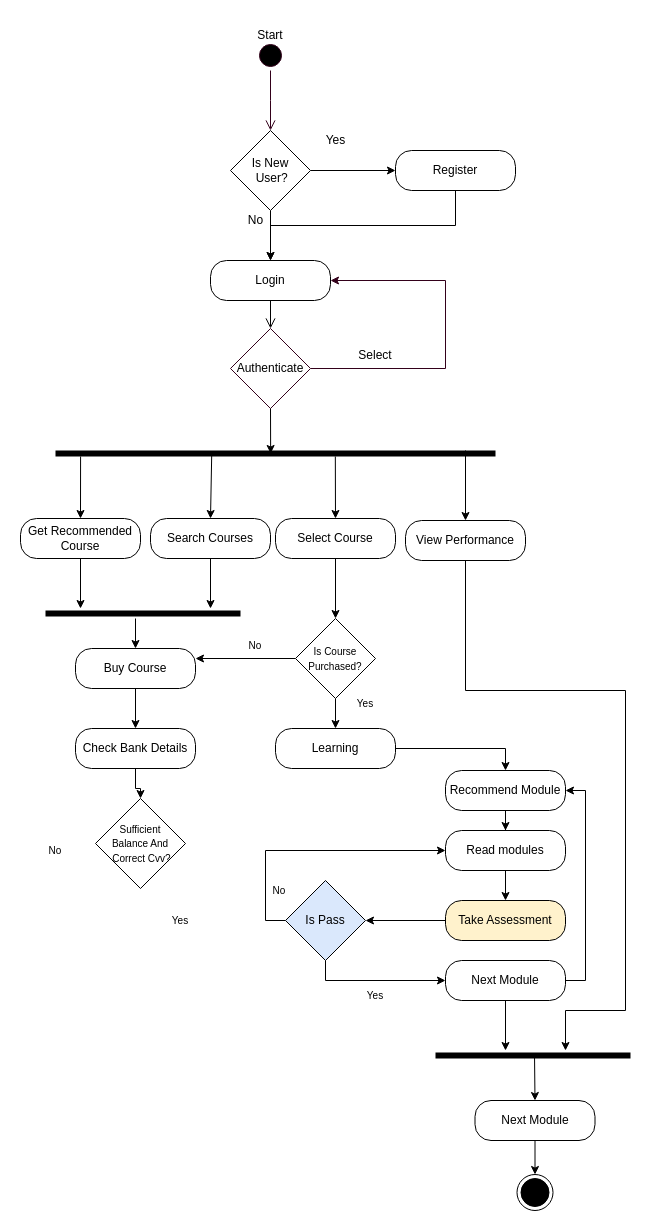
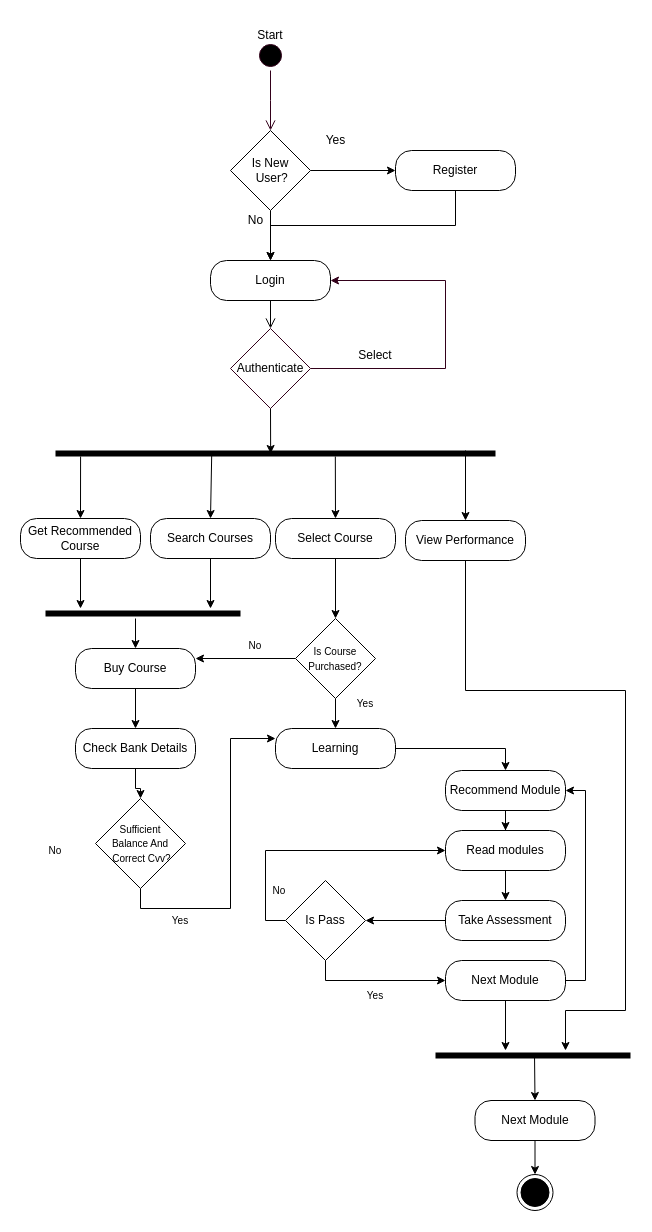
  <mxCell id="0" />
  <mxCell id="1" parent="0" />
  <mxCell id="2" value="" style="ellipse;html=1;shape=startState;fillColor=#000000;strokeColor=#33001A;" vertex="1" parent="1"><mxGeometry x="255" y="40" width="30" height="30" as="geometry" /></mxCell>
  <mxCell id="3" value="" style="edgeStyle=orthogonalEdgeStyle;html=1;verticalAlign=bottom;endArrow=open;endSize=8;strokeColor=#33001A;rounded=0;" edge="1" parent="1" source="2"><mxGeometry relative="1" as="geometry"><mxPoint x="270" y="130" as="targetPoint" /></mxGeometry></mxCell>
  <mxCell id="4" value="Start" style="text;html=1;strokeColor=none;fillColor=none;align=center;verticalAlign=middle;whiteSpace=wrap;rounded=0;fontFamily=Helvetica;fontSize=12;fontColor=#000000;" vertex="1" parent="1"><mxGeometry x="240" y="20" width="60" height="30" as="geometry" /></mxCell>
  <mxCell id="5" style="edgeStyle=orthogonalEdgeStyle;rounded=0;orthogonalLoop=1;jettySize=auto;html=1;exitX=1;exitY=0.5;exitDx=0;exitDy=0;" edge="1" parent="1" source="7" target="16"><mxGeometry relative="1" as="geometry" /></mxCell>
  <mxCell id="6" style="edgeStyle=orthogonalEdgeStyle;rounded=0;orthogonalLoop=1;jettySize=auto;html=1;exitX=0.5;exitY=1;exitDx=0;exitDy=0;entryX=0.5;entryY=0;entryDx=0;entryDy=0;" edge="1" parent="1" source="7" target="10"><mxGeometry relative="1" as="geometry" /></mxCell>
  <mxCell id="7" value="Is New&lt;br&gt;&amp;nbsp;User?" style="rhombus;whiteSpace=wrap;html=1;" vertex="1" parent="1"><mxGeometry x="230" y="130" width="80" height="80" as="geometry" /></mxCell>
  <mxCell id="8" style="edgeStyle=orthogonalEdgeStyle;rounded=0;orthogonalLoop=1;jettySize=auto;html=1;exitX=1;exitY=0.5;exitDx=0;exitDy=0;entryX=1;entryY=0.5;entryDx=0;entryDy=0;strokeColor=#33001A;" edge="1" parent="1" source="9" target="10"><mxGeometry relative="1" as="geometry"><mxPoint x="330" y="320" as="targetPoint" /><Array as="points"><mxPoint x="445" y="368" /><mxPoint x="445" y="280" /></Array></mxGeometry></mxCell>
  <mxCell id="9" value="" style="rhombus;whiteSpace=wrap;html=1;strokeColor=#33001A;rounded=0;" vertex="1" parent="1"><mxGeometry x="230" y="328" width="80" height="80" as="geometry" /></mxCell>
  <mxCell id="10" value="Login" style="rounded=1;whiteSpace=wrap;html=1;arcSize=40;fontColor=#000000;fillColor=#FFFFFF;strokeColor=#000000;" vertex="1" parent="1"><mxGeometry x="210" y="260" width="120" height="40" as="geometry" /></mxCell>
  <mxCell id="11" value="" style="edgeStyle=orthogonalEdgeStyle;html=1;verticalAlign=bottom;endArrow=open;endSize=8;strokeColor=#000000;rounded=0;entryX=0.5;entryY=0;entryDx=0;entryDy=0;" edge="1" parent="1" source="10" target="9"><mxGeometry relative="1" as="geometry"><mxPoint x="65" y="370" as="targetPoint" /></mxGeometry></mxCell>
  <mxCell id="12" value="Authenticate" style="text;html=1;strokeColor=none;fillColor=none;align=center;verticalAlign=middle;whiteSpace=wrap;rounded=0;fontFamily=Helvetica;fontSize=12;fontColor=#000000;" vertex="1" parent="1"><mxGeometry x="240" y="353" width="60" height="30" as="geometry" /></mxCell>
  <mxCell id="13" value="Select" style="text;html=1;strokeColor=none;fillColor=none;align=center;verticalAlign=middle;whiteSpace=wrap;rounded=0;fontFamily=Helvetica;fontSize=12;fontColor=#000000;" vertex="1" parent="1"><mxGeometry x="345" y="340" width="60" height="30" as="geometry" /></mxCell>
  <mxCell id="14" value="Valid" style="text;html=1;strokeColor=none;fillColor=none;align=center;verticalAlign=middle;whiteSpace=wrap;rounded=0;fontFamily=Helvetica;fontSize=12;fontColor=#000000;" vertex="1" parent="1"><mxGeometry x="275" y="520" width="60" height="30" as="geometry" /></mxCell>
  <mxCell id="15" style="edgeStyle=orthogonalEdgeStyle;rounded=0;orthogonalLoop=1;jettySize=auto;html=1;exitX=0.5;exitY=1;exitDx=0;exitDy=0;entryX=0.5;entryY=0;entryDx=0;entryDy=0;" edge="1" parent="1" source="16" target="10"><mxGeometry relative="1" as="geometry" /></mxCell>
  <mxCell id="16" value="Register" style="rounded=1;whiteSpace=wrap;html=1;arcSize=40;fontColor=#000000;fillColor=#FFFFFF;strokeColor=#000000;" vertex="1" parent="1"><mxGeometry x="395" y="150" width="120" height="40" as="geometry" /></mxCell>
  <mxCell id="17" value="Yes" style="text;html=1;align=center;verticalAlign=middle;resizable=0;points=[];autosize=1;strokeColor=none;fillColor=none;" vertex="1" parent="1"><mxGeometry x="315" y="130" width="40" height="20" as="geometry" /></mxCell>
  <mxCell id="18" value="No" style="text;html=1;align=center;verticalAlign=middle;resizable=0;points=[];autosize=1;strokeColor=none;fillColor=none;" vertex="1" parent="1"><mxGeometry x="240" y="210" width="30" height="20" as="geometry" /></mxCell>
  <mxCell id="19" value="" style="shape=line;html=1;strokeWidth=6;strokeColor=#000000;" vertex="1" parent="1"><mxGeometry x="55" y="448" width="440" height="10" as="geometry" /></mxCell>
  <mxCell id="20" value="Get Recommended Course" style="rounded=1;whiteSpace=wrap;html=1;arcSize=40;fontColor=#000000;fillColor=#FFFFFF;strokeColor=#000000;" vertex="1" parent="1"><mxGeometry x="20" y="518" width="120" height="40" as="geometry" /></mxCell>
  <mxCell id="21" value="" style="endArrow=classic;html=1;rounded=0;exitX=0.057;exitY=0.8;exitDx=0;exitDy=0;exitPerimeter=0;entryX=0.5;entryY=0;entryDx=0;entryDy=0;" edge="1" parent="1" source="19" target="20"><mxGeometry width="50" height="50" relative="1" as="geometry"><mxPoint x="285" y="408" as="sourcePoint" /><mxPoint x="335" y="358" as="targetPoint" /></mxGeometry></mxCell>
  <mxCell id="22" value="" style="endArrow=classic;html=1;rounded=0;entryX=0.5;entryY=0;entryDx=0;entryDy=0;exitX=0.355;exitY=0.7;exitDx=0;exitDy=0;exitPerimeter=0;" edge="1" parent="1" source="19" target="23"><mxGeometry width="50" height="50" relative="1" as="geometry"><mxPoint x="205" y="458" as="sourcePoint" /><mxPoint x="335" y="518" as="targetPoint" /></mxGeometry></mxCell>
  <mxCell id="23" value="Search Courses" style="rounded=1;whiteSpace=wrap;html=1;arcSize=40;fontColor=#000000;fillColor=#FFFFFF;strokeColor=#000000;" vertex="1" parent="1"><mxGeometry x="150" y="518" width="120" height="40" as="geometry" /></mxCell>
  <mxCell id="24" value="" style="endArrow=classic;html=1;rounded=0;exitX=0.5;exitY=1;exitDx=0;exitDy=0;" edge="1" parent="1" source="20"><mxGeometry width="50" height="50" relative="1" as="geometry"><mxPoint x="285" y="778" as="sourcePoint" /><mxPoint x="80" y="608" as="targetPoint" /></mxGeometry></mxCell>
  <mxCell id="25" value="" style="endArrow=classic;html=1;rounded=0;exitX=0.5;exitY=1;exitDx=0;exitDy=0;" edge="1" parent="1" source="23"><mxGeometry width="50" height="50" relative="1" as="geometry"><mxPoint x="285" y="778" as="sourcePoint" /><mxPoint x="210" y="608" as="targetPoint" /></mxGeometry></mxCell>
  <mxCell id="26" value="" style="shape=line;html=1;strokeWidth=6;strokeColor=#000000;" vertex="1" parent="1"><mxGeometry x="45" y="608" width="195" height="10" as="geometry" /></mxCell>
  <mxCell id="27" value="Buy Course" style="rounded=1;whiteSpace=wrap;html=1;arcSize=40;fontColor=#000000;fillColor=#FFFFFF;strokeColor=#000000;" vertex="1" parent="1"><mxGeometry x="75" y="648" width="120" height="40" as="geometry" /></mxCell>
  <mxCell id="28" value="" style="endArrow=classic;html=1;rounded=0;entryX=0.5;entryY=0;entryDx=0;entryDy=0;" edge="1" parent="1" target="27"><mxGeometry width="50" height="50" relative="1" as="geometry"><mxPoint x="135" y="618" as="sourcePoint" /><mxPoint x="335" y="728" as="targetPoint" /></mxGeometry></mxCell>
  <mxCell id="29" value="" style="edgeStyle=orthogonalEdgeStyle;rounded=0;orthogonalLoop=1;jettySize=auto;html=1;" edge="1" parent="1" source="30" target="33"><mxGeometry relative="1" as="geometry" /></mxCell>
  <mxCell id="30" value="Check Bank Details" style="rounded=1;whiteSpace=wrap;html=1;arcSize=40;fontColor=#000000;fillColor=#FFFFFF;strokeColor=#000000;" vertex="1" parent="1"><mxGeometry x="75" y="728" width="120" height="40" as="geometry" /></mxCell>
  <mxCell id="31" value="" style="endArrow=classic;html=1;rounded=0;exitX=0.5;exitY=1;exitDx=0;exitDy=0;entryX=0.5;entryY=0;entryDx=0;entryDy=0;" edge="1" parent="1" source="27" target="30"><mxGeometry width="50" height="50" relative="1" as="geometry"><mxPoint x="285" y="778" as="sourcePoint" /><mxPoint x="335" y="728" as="targetPoint" /></mxGeometry></mxCell>
+ <mxCell id="32" style="edgeStyle=orthogonalEdgeStyle;rounded=0;orthogonalLoop=1;jettySize=auto;html=1;exitX=0.5;exitY=1;exitDx=0;exitDy=0;entryX=0;entryY=0.25;entryDx=0;entryDy=0;" edge="1" parent="1" source="33" target="34"><mxGeometry relative="1" as="geometry"><mxPoint x="215" y="898" as="targetPoint" /></mxGeometry></mxCell>
  <mxCell id="33" value="&lt;font style=&quot;font-size: 10px&quot;&gt;Sufficient &lt;br&gt;Balance And&lt;br&gt;&amp;nbsp;Correct Cvv?&lt;/font&gt;" style="rhombus;whiteSpace=wrap;html=1;fillColor=#FFFFFF;strokeColor=#000000;fontColor=#000000;rounded=0;arcSize=40;" vertex="1" parent="1"><mxGeometry x="95" y="798" width="90" height="90" as="geometry" /></mxCell>
  <mxCell id="34" value="Learning" style="rounded=1;whiteSpace=wrap;html=1;arcSize=40;fontColor=#000000;fillColor=#FFFFFF;strokeColor=#000000;" vertex="1" parent="1"><mxGeometry x="275" y="728" width="120" height="40" as="geometry" /></mxCell>
  <mxCell id="35" value="" style="edgeStyle=orthogonalEdgeStyle;rounded=0;orthogonalLoop=1;jettySize=auto;html=1;fontSize=10;" edge="1" parent="1" source="36" target="40"><mxGeometry relative="1" as="geometry" /></mxCell>
  <mxCell id="36" value="Select Course" style="rounded=1;whiteSpace=wrap;html=1;arcSize=40;fontColor=#000000;fillColor=#FFFFFF;strokeColor=#000000;" vertex="1" parent="1"><mxGeometry x="275" y="518" width="120" height="40" as="geometry" /></mxCell>
  <mxCell id="37" value="" style="endArrow=classic;html=1;rounded=0;fontSize=10;exitX=0.636;exitY=0.8;exitDx=0;exitDy=0;exitPerimeter=0;" edge="1" parent="1" source="19"><mxGeometry width="50" height="50" relative="1" as="geometry"><mxPoint x="285" y="708" as="sourcePoint" /><mxPoint x="335" y="518" as="targetPoint" /></mxGeometry></mxCell>
  <mxCell id="38" style="edgeStyle=orthogonalEdgeStyle;rounded=0;orthogonalLoop=1;jettySize=auto;html=1;exitX=0;exitY=0.5;exitDx=0;exitDy=0;entryX=1;entryY=0.25;entryDx=0;entryDy=0;fontSize=10;" edge="1" parent="1" source="40" target="27"><mxGeometry relative="1" as="geometry" /></mxCell>
  <mxCell id="39" style="edgeStyle=orthogonalEdgeStyle;rounded=0;orthogonalLoop=1;jettySize=auto;html=1;exitX=0.5;exitY=1;exitDx=0;exitDy=0;fontSize=10;" edge="1" parent="1" source="40" target="34"><mxGeometry relative="1" as="geometry" /></mxCell>
  <mxCell id="40" value="&lt;font style=&quot;font-size: 10px&quot;&gt;Is Course Purchased?&lt;/font&gt;" style="rhombus;whiteSpace=wrap;html=1;fillColor=#FFFFFF;strokeColor=#000000;fontColor=#000000;rounded=0;arcSize=40;" vertex="1" parent="1"><mxGeometry x="295" y="618" width="80" height="80" as="geometry" /></mxCell>
  <mxCell id="41" value="" style="edgeStyle=orthogonalEdgeStyle;rounded=0;orthogonalLoop=1;jettySize=auto;html=1;fontSize=10;" edge="1" parent="1" source="42" target="44"><mxGeometry relative="1" as="geometry" /></mxCell>
  <mxCell id="42" value="Recommend Module" style="rounded=1;whiteSpace=wrap;html=1;arcSize=40;fontColor=#000000;fillColor=#FFFFFF;strokeColor=#000000;" vertex="1" parent="1"><mxGeometry x="445" y="770" width="120" height="40" as="geometry" /></mxCell>
  <mxCell id="43" value="" style="edgeStyle=orthogonalEdgeStyle;rounded=0;orthogonalLoop=1;jettySize=auto;html=1;fontSize=10;" edge="1" parent="1" source="44" target="46"><mxGeometry relative="1" as="geometry" /></mxCell>
  <mxCell id="44" value="Read modules" style="rounded=1;whiteSpace=wrap;html=1;arcSize=40;fontColor=#000000;fillColor=#FFFFFF;strokeColor=#000000;" vertex="1" parent="1"><mxGeometry x="445" y="830" width="120" height="40" as="geometry" /></mxCell>
  <mxCell id="45" value="" style="edgeStyle=orthogonalEdgeStyle;rounded=0;orthogonalLoop=1;jettySize=auto;html=1;fontSize=10;" edge="1" parent="1" source="46" target="50"><mxGeometry relative="1" as="geometry" /></mxCell>
- <mxCell id="46" value="Take Assessment" style="rounded=1;whiteSpace=wrap;html=1;arcSize=40;fontColor=#000000;fillColor=#fff2cc;strokeColor=#000000;" vertex="1" parent="1"><mxGeometry x="445" y="900" width="120" height="40" as="geometry" /></mxCell>
+ <mxCell id="46" value="Take Assessment" style="rounded=1;whiteSpace=wrap;html=1;arcSize=40;fontColor=#000000;fillColor=#FFFFFF;strokeColor=#000000;" vertex="1" parent="1"><mxGeometry x="445" y="900" width="120" height="40" as="geometry" /></mxCell>
  <mxCell id="47" value="" style="endArrow=classic;html=1;rounded=0;fontSize=10;exitX=1;exitY=0.5;exitDx=0;exitDy=0;entryX=0.5;entryY=0;entryDx=0;entryDy=0;" edge="1" parent="1" source="34" target="42"><mxGeometry width="50" height="50" relative="1" as="geometry"><mxPoint x="285" y="1018" as="sourcePoint" /><mxPoint x="335" y="798" as="targetPoint" /><Array as="points"><mxPoint x="505" y="748" /></Array></mxGeometry></mxCell>
  <mxCell id="48" value="" style="endArrow=classic;html=1;rounded=0;fontSize=10;exitX=0.5;exitY=1;exitDx=0;exitDy=0;entryX=0.489;entryY=0.5;entryDx=0;entryDy=0;entryPerimeter=0;" edge="1" parent="1" source="9" target="19"><mxGeometry width="50" height="50" relative="1" as="geometry"><mxPoint x="285" y="470" as="sourcePoint" /><mxPoint x="335" y="420" as="targetPoint" /></mxGeometry></mxCell>
  <mxCell id="49" style="edgeStyle=orthogonalEdgeStyle;rounded=0;orthogonalLoop=1;jettySize=auto;html=1;exitX=0;exitY=0.5;exitDx=0;exitDy=0;entryX=0;entryY=0.5;entryDx=0;entryDy=0;fontSize=10;" edge="1" parent="1" source="50" target="44"><mxGeometry relative="1" as="geometry" /></mxCell>
- <mxCell id="50" value="Is Pass" style="rhombus;whiteSpace=wrap;html=1;fillColor=#dae8fc;strokeColor=#000000;fontColor=#000000;rounded=0;arcSize=40;" vertex="1" parent="1"><mxGeometry x="285" y="880" width="80" height="80" as="geometry" /></mxCell>
+ <mxCell id="50" value="Is Pass" style="rhombus;whiteSpace=wrap;html=1;fillColor=#FFFFFF;strokeColor=#000000;fontColor=#000000;rounded=0;arcSize=40;" vertex="1" parent="1"><mxGeometry x="285" y="880" width="80" height="80" as="geometry" /></mxCell>
  <mxCell id="51" style="edgeStyle=orthogonalEdgeStyle;rounded=0;orthogonalLoop=1;jettySize=auto;html=1;exitX=1;exitY=0.5;exitDx=0;exitDy=0;entryX=1;entryY=0.5;entryDx=0;entryDy=0;fontSize=10;" edge="1" parent="1" source="52" target="42"><mxGeometry relative="1" as="geometry"><Array as="points"><mxPoint x="585" y="980" /><mxPoint x="585" y="790" /></Array></mxGeometry></mxCell>
  <mxCell id="52" value="Next Module" style="rounded=1;whiteSpace=wrap;html=1;arcSize=40;fontColor=#000000;fillColor=#FFFFFF;strokeColor=#000000;" vertex="1" parent="1"><mxGeometry x="445" y="960" width="120" height="40" as="geometry" /></mxCell>
  <mxCell id="53" value="" style="endArrow=classic;html=1;rounded=0;fontSize=10;exitX=0.5;exitY=1;exitDx=0;exitDy=0;entryX=0;entryY=0.5;entryDx=0;entryDy=0;" edge="1" parent="1" source="50" target="52"><mxGeometry width="50" height="50" relative="1" as="geometry"><mxPoint x="285" y="950" as="sourcePoint" /><mxPoint x="335" y="900" as="targetPoint" /><Array as="points"><mxPoint x="325" y="980" /></Array></mxGeometry></mxCell>
  <mxCell id="54" value="" style="edgeStyle=orthogonalEdgeStyle;rounded=0;orthogonalLoop=1;jettySize=auto;html=1;fontSize=10;" edge="1" parent="1" source="55"><mxGeometry relative="1" as="geometry"><mxPoint x="565" y="1050" as="targetPoint" /><Array as="points"><mxPoint x="465" y="690" /><mxPoint x="625" y="690" /><mxPoint x="625" y="1010" /><mxPoint x="565" y="1010" /></Array></mxGeometry></mxCell>
  <mxCell id="55" value="View Performance" style="rounded=1;whiteSpace=wrap;html=1;arcSize=40;fontColor=#000000;fillColor=#FFFFFF;strokeColor=#000000;" vertex="1" parent="1"><mxGeometry x="405" y="520" width="120" height="40" as="geometry" /></mxCell>
  <mxCell id="56" value="" style="endArrow=classic;html=1;rounded=0;fontSize=10;entryX=0.5;entryY=0;entryDx=0;entryDy=0;" edge="1" parent="1" target="55"><mxGeometry width="50" height="50" relative="1" as="geometry"><mxPoint x="465" y="450" as="sourcePoint" /><mxPoint x="335" y="640" as="targetPoint" /></mxGeometry></mxCell>
  <mxCell id="57" value="" style="endArrow=classic;html=1;rounded=0;fontSize=10;exitX=0.5;exitY=1;exitDx=0;exitDy=0;" edge="1" parent="1" source="52"><mxGeometry width="50" height="50" relative="1" as="geometry"><mxPoint x="285" y="1200" as="sourcePoint" /><mxPoint x="505" y="1050" as="targetPoint" /></mxGeometry></mxCell>
  <mxCell id="58" value="" style="shape=line;html=1;strokeWidth=6;strokeColor=#000000;" vertex="1" parent="1"><mxGeometry x="435" y="1050" width="195" height="10" as="geometry" /></mxCell>
  <mxCell id="59" value="Next Module" style="rounded=1;whiteSpace=wrap;html=1;arcSize=40;fontColor=#000000;fillColor=#FFFFFF;strokeColor=#000000;" vertex="1" parent="1"><mxGeometry x="474.5" y="1100" width="120" height="40" as="geometry" /></mxCell>
  <mxCell id="60" value="" style="endArrow=classic;html=1;rounded=0;fontSize=10;exitX=0.508;exitY=0.7;exitDx=0;exitDy=0;exitPerimeter=0;entryX=0.5;entryY=0;entryDx=0;entryDy=0;" edge="1" parent="1" source="58" target="59"><mxGeometry width="50" height="50" relative="1" as="geometry"><mxPoint x="305" y="1210" as="sourcePoint" /><mxPoint x="355" y="1160" as="targetPoint" /></mxGeometry></mxCell>
  <mxCell id="61" value="" style="ellipse;html=1;shape=endState;fillColor=#000000;strokeColor=#000000;rounded=0;fontSize=10;" vertex="1" parent="1"><mxGeometry x="516.5" y="1174" width="36" height="36" as="geometry" /></mxCell>
  <mxCell id="62" value="" style="endArrow=classic;html=1;rounded=0;fontSize=10;entryX=0.5;entryY=0;entryDx=0;entryDy=0;exitX=0.5;exitY=1;exitDx=0;exitDy=0;" edge="1" parent="1" source="59" target="61"><mxGeometry width="50" height="50" relative="1" as="geometry"><mxPoint x="375" y="1220" as="sourcePoint" /><mxPoint x="385" y="1330" as="targetPoint" /></mxGeometry></mxCell>
  <mxCell id="63" value="Yes" style="text;html=1;strokeColor=none;fillColor=none;align=center;verticalAlign=middle;whiteSpace=wrap;rounded=0;fontSize=10;" vertex="1" parent="1"><mxGeometry x="150" y="905" width="60" height="30" as="geometry" /></mxCell>
  <mxCell id="64" value="No" style="text;html=1;strokeColor=none;fillColor=none;align=center;verticalAlign=middle;whiteSpace=wrap;rounded=0;fontSize=10;" vertex="1" parent="1"><mxGeometry x="25" y="835" width="60" height="30" as="geometry" /></mxCell>
  <mxCell id="65" value="Yes" style="text;html=1;strokeColor=none;fillColor=none;align=center;verticalAlign=middle;whiteSpace=wrap;rounded=0;fontSize=10;" vertex="1" parent="1"><mxGeometry x="335" y="688" width="60" height="30" as="geometry" /></mxCell>
  <mxCell id="66" value="No" style="text;html=1;strokeColor=none;fillColor=none;align=center;verticalAlign=middle;whiteSpace=wrap;rounded=0;fontSize=10;" vertex="1" parent="1"><mxGeometry x="225" y="630" width="60" height="30" as="geometry" /></mxCell>
  <mxCell id="67" value="Yes" style="text;html=1;strokeColor=none;fillColor=none;align=center;verticalAlign=middle;whiteSpace=wrap;rounded=0;fontSize=10;" vertex="1" parent="1"><mxGeometry x="345" y="980" width="60" height="30" as="geometry" /></mxCell>
  <mxCell id="68" value="No" style="text;html=1;strokeColor=none;fillColor=none;align=center;verticalAlign=middle;whiteSpace=wrap;rounded=0;fontSize=10;" vertex="1" parent="1"><mxGeometry x="249" y="875" width="60" height="30" as="geometry" /></mxCell>
